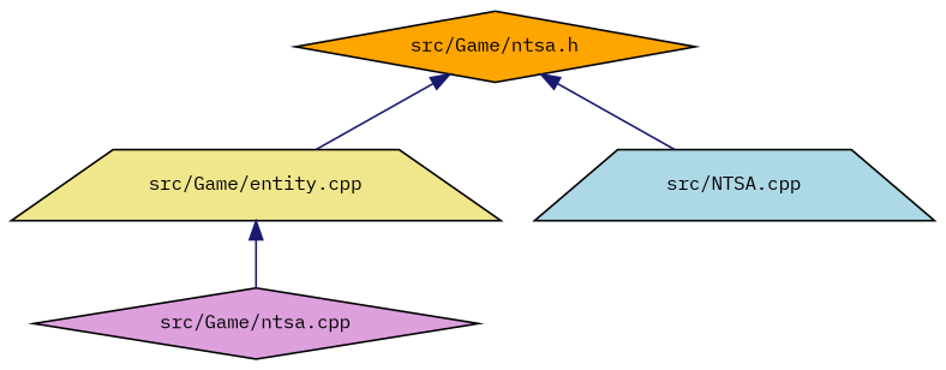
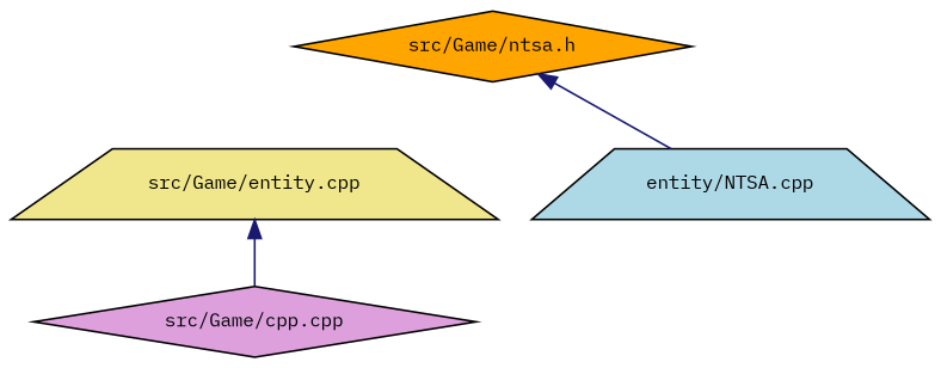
  digraph {
    fontname="IBM Plex Mono"
    node [color=black fontname="IBM Plex Mono" fontsize=10 shape=diamond style=filled]
    edge [color=midnightblue dir=back fontname="IBM Plex Mono" fontsize=10 labelfontname=Helvetica labelfontsize=10 style=solid]
    n1 [fillcolor=orange fontcolor=black height=0.2 label="src/Game/ntsa.h" width=0.4]
    n2 [fillcolor=khaki height=0.2 label="src/Game/entity.cpp" shape=trapezium width=0.4]
-   n3 [fillcolor=lightblue height=0.2 label="src/NTSA.cpp" shape=trapezium width=0.4]
-   n4 [fillcolor=plum height=0.2 label="src/Game/ntsa.cpp" width=0.4]
-   n1 -> n2
+   n3 [fillcolor=lightblue height=0.2 label="entity/NTSA.cpp" shape=trapezium width=0.4]
+   n4 [fillcolor=plum height=0.2 label="src/Game/cpp.cpp" width=0.4]
    n1 -> n3
    n2 -> n4
  }
